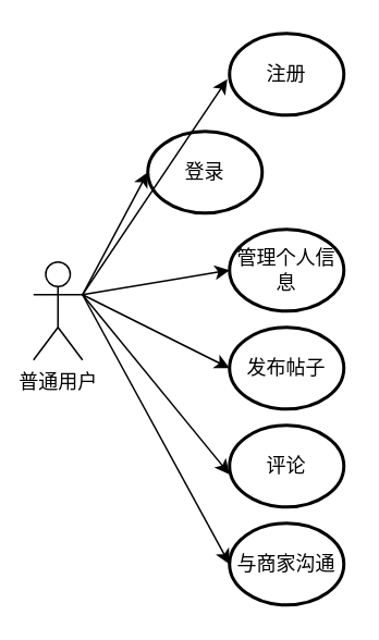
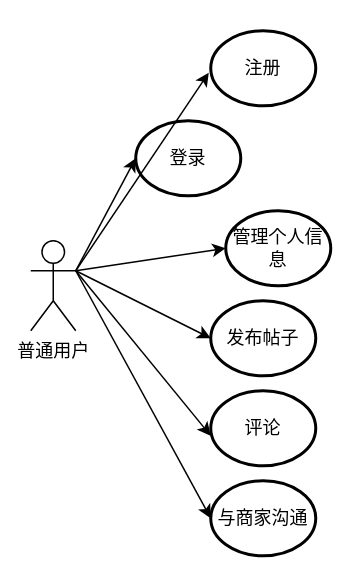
  <mxCell id="0" />
  <mxCell id="1" parent="0" />
  <mxCell id="2" value="普通用户" style="shape=umlActor;verticalLabelPosition=bottom;verticalAlign=top;html=1;" vertex="1" parent="1"><mxGeometry x="20" y="160" width="30" height="60" as="geometry" /></mxCell>
  <mxCell id="3" value="评论" style="strokeWidth=2;html=1;shape=mxgraph.flowchart.start_1;whiteSpace=wrap;" vertex="1" parent="1"><mxGeometry x="140" y="260" width="70" height="50" as="geometry" /></mxCell>
  <mxCell id="4" value="发布帖子" style="strokeWidth=2;html=1;shape=mxgraph.flowchart.start_1;whiteSpace=wrap;" vertex="1" parent="1"><mxGeometry x="140" y="200" width="70" height="50" as="geometry" /></mxCell>
- <mxCell id="5" value="管理个人信息" style="strokeWidth=2;html=1;shape=mxgraph.flowchart.start_1;whiteSpace=wrap;" vertex="1" parent="1"><mxGeometry x="140" y="140" width="70" height="50" as="geometry" /></mxCell>
+ <mxCell id="5" value="管理个人信息" style="strokeWidth=2;html=1;shape=mxgraph.flowchart.start_1;whiteSpace=wrap;" vertex="1" parent="1"><mxGeometry x="150" y="140" width="70" height="50" as="geometry" /></mxCell>
  <mxCell id="6" value="登录" style="strokeWidth=2;html=1;shape=mxgraph.flowchart.start_1;whiteSpace=wrap;" vertex="1" parent="1"><mxGeometry x="90" y="80" width="70" height="50" as="geometry" /></mxCell>
  <mxCell id="7" value="注册" style="strokeWidth=2;html=1;shape=mxgraph.flowchart.start_1;whiteSpace=wrap;" vertex="1" parent="1"><mxGeometry x="140" y="20" width="70" height="50" as="geometry" /></mxCell>
  <mxCell id="8" value="与商家沟通" style="strokeWidth=2;html=1;shape=mxgraph.flowchart.start_1;whiteSpace=wrap;" vertex="1" parent="1"><mxGeometry x="140" y="320" width="70" height="50" as="geometry" /></mxCell>
  <mxCell id="9" value="" style="endArrow=classic;html=1;rounded=0;entryX=-0.019;entryY=0.56;entryDx=0;entryDy=0;entryPerimeter=0;exitX=1;exitY=0.333;exitDx=0;exitDy=0;exitPerimeter=0;" edge="1" parent="1" source="2" target="7"><mxGeometry width="50" height="50" relative="1" as="geometry"><mxPoint x="50" y="140" as="sourcePoint" /><mxPoint x="100" y="90" as="targetPoint" /></mxGeometry></mxCell>
  <mxCell id="10" value="" style="endArrow=classic;html=1;rounded=0;entryX=0;entryY=0.5;entryDx=0;entryDy=0;entryPerimeter=0;" edge="1" parent="1" target="6"><mxGeometry width="50" height="50" relative="1" as="geometry"><mxPoint x="50" y="180" as="sourcePoint" /><mxPoint x="149" y="58" as="targetPoint" /></mxGeometry></mxCell>
  <mxCell id="11" value="" style="endArrow=classic;html=1;rounded=0;entryX=0;entryY=0.5;entryDx=0;entryDy=0;entryPerimeter=0;" edge="1" parent="1" target="5"><mxGeometry width="50" height="50" relative="1" as="geometry"><mxPoint x="50" y="180" as="sourcePoint" /><mxPoint x="159" y="68" as="targetPoint" /></mxGeometry></mxCell>
  <mxCell id="12" value="" style="endArrow=classic;html=1;rounded=0;entryX=0;entryY=0.5;entryDx=0;entryDy=0;entryPerimeter=0;exitX=1;exitY=0.333;exitDx=0;exitDy=0;exitPerimeter=0;" edge="1" parent="1" source="2" target="4"><mxGeometry width="50" height="50" relative="1" as="geometry"><mxPoint x="90" y="190" as="sourcePoint" /><mxPoint x="169" y="78" as="targetPoint" /></mxGeometry></mxCell>
  <mxCell id="13" value="" style="endArrow=classic;html=1;rounded=0;entryX=0;entryY=0.6;entryDx=0;entryDy=0;entryPerimeter=0;" edge="1" parent="1" target="3"><mxGeometry width="50" height="50" relative="1" as="geometry"><mxPoint x="50" y="180" as="sourcePoint" /><mxPoint x="179" y="88" as="targetPoint" /></mxGeometry></mxCell>
  <mxCell id="14" value="" style="endArrow=classic;html=1;rounded=0;entryX=0;entryY=0.5;entryDx=0;entryDy=0;entryPerimeter=0;" edge="1" parent="1" target="8"><mxGeometry width="50" height="50" relative="1" as="geometry"><mxPoint x="50" y="180" as="sourcePoint" /><mxPoint x="189" y="98" as="targetPoint" /></mxGeometry></mxCell>
